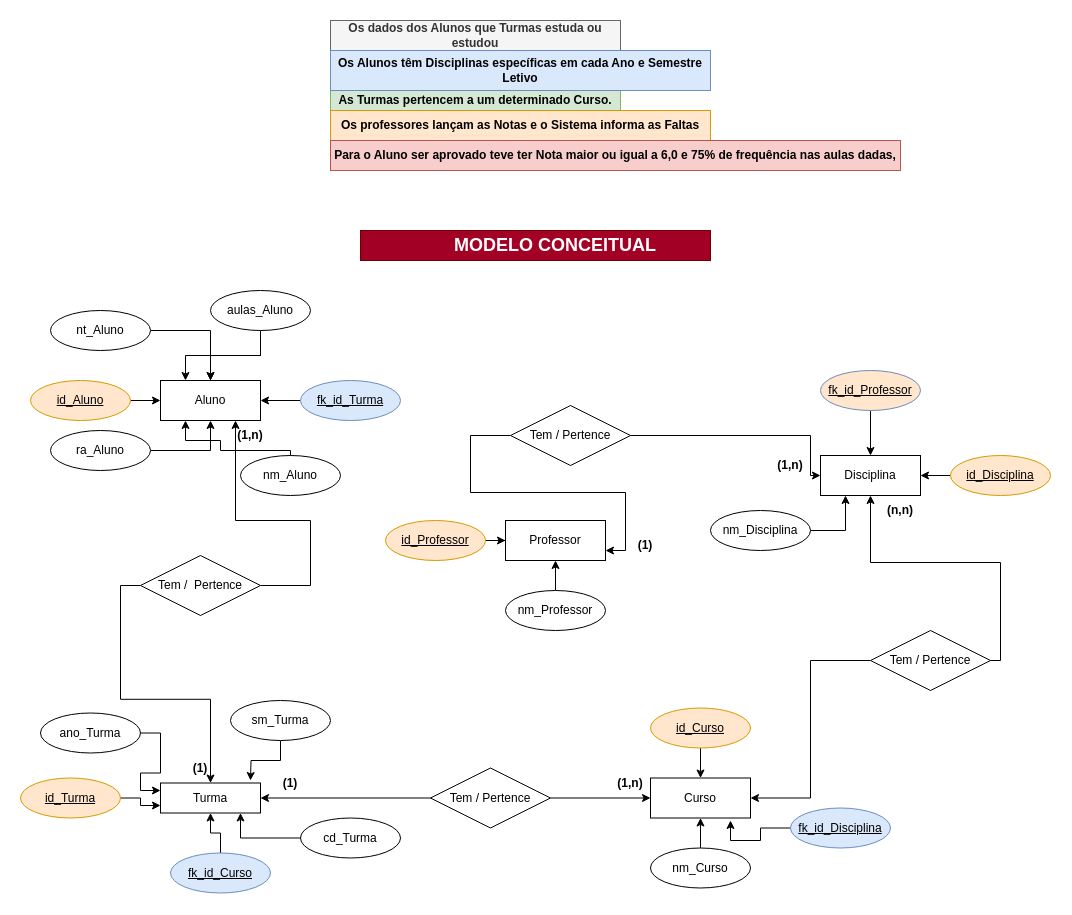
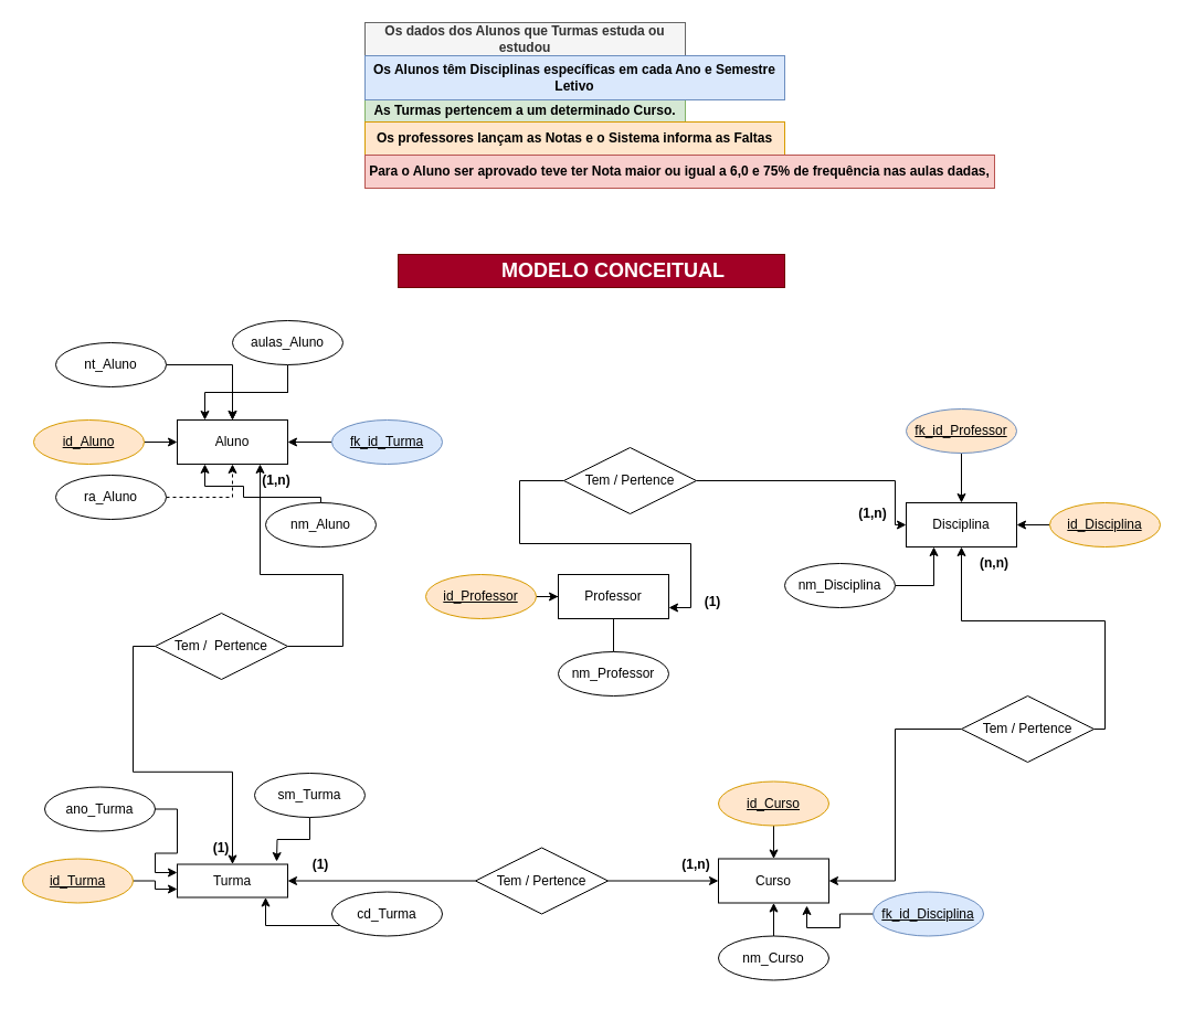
  <mxCell id="0" />
  <mxCell id="1" parent="0" />
  <mxCell id="2" value="Os dados dos Alunos que Turmas estuda ou estudou" style="text;html=1;align=center;verticalAlign=middle;whiteSpace=wrap;rounded=0;fontStyle=1;fillColor=#f5f5f5;fontColor=#333333;strokeColor=#666666;" parent="1" vertex="1"><mxGeometry x="330" y="20" width="290" height="30" as="geometry" /></mxCell>
  <mxCell id="3" value="As Turmas pertencem a um determinado Curso." style="text;html=1;strokeColor=#82b366;fillColor=#d5e8d4;align=center;verticalAlign=middle;whiteSpace=wrap;rounded=0;fontStyle=1" parent="1" vertex="1"><mxGeometry x="330" y="90" width="290" height="20" as="geometry" /></mxCell>
  <mxCell id="4" value="Os Alunos têm Disciplinas específicas em cada Ano e Semestre Letivo" style="text;html=1;strokeColor=#6c8ebf;fillColor=#dae8fc;align=center;verticalAlign=middle;whiteSpace=wrap;rounded=0;fontStyle=1;" parent="1" vertex="1"><mxGeometry x="330" y="50" width="380" height="40" as="geometry" /></mxCell>
  <mxCell id="5" value="Os professores lançam as Notas e o Sistema informa as Faltas" style="text;html=1;strokeColor=#d79b00;fillColor=#ffe6cc;align=center;verticalAlign=middle;whiteSpace=wrap;rounded=0;fontStyle=1" parent="1" vertex="1"><mxGeometry x="330" y="110" width="380" height="30" as="geometry" /></mxCell>
  <mxCell id="6" value="Para o Aluno ser aprovado teve ter Nota maior ou igual a 6,0 e 75% de frequência nas aulas dadas," style="text;html=1;strokeColor=#b85450;fillColor=#f8cecc;align=center;verticalAlign=middle;whiteSpace=wrap;rounded=0;fontStyle=1" parent="1" vertex="1"><mxGeometry x="330" y="140" width="570" height="30" as="geometry" /></mxCell>
  <mxCell id="7" value="Aluno" style="whiteSpace=wrap;html=1;align=center;" parent="1" vertex="1"><mxGeometry x="160" y="380" width="100" height="40" as="geometry" /></mxCell>
  <mxCell id="8" value="Turma" style="whiteSpace=wrap;html=1;align=center;" parent="1" vertex="1"><mxGeometry x="160" y="782.5" width="100" height="30" as="geometry" /></mxCell>
  <mxCell id="9" value="Professor" style="whiteSpace=wrap;html=1;align=center;" parent="1" vertex="1"><mxGeometry x="505" y="520" width="100" height="40" as="geometry" /></mxCell>
  <mxCell id="10" value="Curso" style="whiteSpace=wrap;html=1;align=center;" parent="1" vertex="1"><mxGeometry x="650" y="777.5" width="100" height="40" as="geometry" /></mxCell>
  <mxCell id="11" value="Disciplina" style="whiteSpace=wrap;html=1;align=center;" parent="1" vertex="1"><mxGeometry x="820" y="455" width="100" height="40" as="geometry" /></mxCell>
  <mxCell id="12" style="edgeStyle=orthogonalEdgeStyle;rounded=0;orthogonalLoop=1;jettySize=auto;html=1;entryX=0.25;entryY=1;entryDx=0;entryDy=0;" parent="1" source="13" target="7" edge="1"><mxGeometry relative="1" as="geometry"><Array as="points"><mxPoint x="290" y="450" /><mxPoint x="220" y="450" /><mxPoint x="220" y="440" /><mxPoint x="185" y="440" /></Array></mxGeometry></mxCell>
  <mxCell id="13" value="nm_Aluno" style="ellipse;whiteSpace=wrap;html=1;align=center;" parent="1" vertex="1"><mxGeometry x="240" y="455" width="100" height="40" as="geometry" /></mxCell>
- <mxCell id="14" style="edgeStyle=orthogonalEdgeStyle;rounded=0;orthogonalLoop=1;jettySize=auto;html=1;" parent="1" source="15" target="7" edge="1"><mxGeometry relative="1" as="geometry" /></mxCell>
+ <mxCell id="14" style="edgeStyle=orthogonalEdgeStyle;rounded=0;orthogonalLoop=1;jettySize=auto;html=1;dashed=1;" parent="1" source="15" target="7" edge="1"><mxGeometry relative="1" as="geometry" /></mxCell>
  <mxCell id="15" value="ra_Aluno" style="ellipse;whiteSpace=wrap;html=1;align=center;" parent="1" vertex="1"><mxGeometry x="50" y="430" width="100" height="40" as="geometry" /></mxCell>
  <mxCell id="16" style="edgeStyle=orthogonalEdgeStyle;rounded=0;orthogonalLoop=1;jettySize=auto;html=1;entryX=0.25;entryY=1;entryDx=0;entryDy=0;" parent="1" source="17" target="11" edge="1"><mxGeometry relative="1" as="geometry" /></mxCell>
  <mxCell id="17" value="nm_Disciplina" style="ellipse;whiteSpace=wrap;html=1;align=center;" parent="1" vertex="1"><mxGeometry x="710" y="510" width="100" height="40" as="geometry" /></mxCell>
  <mxCell id="18" style="edgeStyle=orthogonalEdgeStyle;rounded=0;orthogonalLoop=1;jettySize=auto;html=1;" parent="1" source="19" target="11" edge="1"><mxGeometry relative="1" as="geometry" /></mxCell>
  <mxCell id="19" value="&lt;u&gt;id_Disciplina&lt;/u&gt;" style="ellipse;whiteSpace=wrap;html=1;align=center;fillColor=#ffe6cc;strokeColor=#d79b00;" parent="1" vertex="1"><mxGeometry x="950" y="455" width="100" height="40" as="geometry" /></mxCell>
  <mxCell id="20" style="edgeStyle=orthogonalEdgeStyle;rounded=0;orthogonalLoop=1;jettySize=auto;html=1;" parent="1" source="21" target="8" edge="1"><mxGeometry relative="1" as="geometry"><Array as="points"><mxPoint x="240" y="838" /></Array></mxGeometry></mxCell>
- <mxCell id="21" value="cd_Turma" style="ellipse;whiteSpace=wrap;html=1;align=center;" parent="1" vertex="1"><mxGeometry x="300" y="817.5" width="100" height="40" as="geometry" /></mxCell>
+ <mxCell id="21" value="cd_Turma" style="ellipse;whiteSpace=wrap;html=1;align=center;" parent="1" vertex="1"><mxGeometry x="300" y="807.5" width="100" height="40" as="geometry" /></mxCell>
  <mxCell id="22" style="edgeStyle=orthogonalEdgeStyle;rounded=0;orthogonalLoop=1;jettySize=auto;html=1;" parent="1" source="23" target="10" edge="1"><mxGeometry relative="1" as="geometry" /></mxCell>
  <mxCell id="23" value="nm_Curso" style="ellipse;whiteSpace=wrap;html=1;align=center;" parent="1" vertex="1"><mxGeometry x="650" y="847.5" width="100" height="40" as="geometry" /></mxCell>
- <mxCell id="24" style="edgeStyle=orthogonalEdgeStyle;rounded=0;orthogonalLoop=1;jettySize=auto;html=1;" parent="1" source="25" target="9" edge="1"><mxGeometry relative="1" as="geometry" /></mxCell>
+ <mxCell id="24" style="edgeStyle=orthogonalEdgeStyle;rounded=0;orthogonalLoop=1;jettySize=auto;html=1;endArrow=none;" parent="1" source="25" target="9" edge="1"><mxGeometry relative="1" as="geometry" /></mxCell>
  <mxCell id="25" value="nm_Professor" style="ellipse;whiteSpace=wrap;html=1;align=center;" parent="1" vertex="1"><mxGeometry x="505" y="590" width="100" height="40" as="geometry" /></mxCell>
  <mxCell id="26" style="edgeStyle=orthogonalEdgeStyle;rounded=0;orthogonalLoop=1;jettySize=auto;html=1;" parent="1" source="27" target="9" edge="1"><mxGeometry relative="1" as="geometry" /></mxCell>
  <mxCell id="27" value="&lt;u&gt;id_Professor&lt;/u&gt;" style="ellipse;whiteSpace=wrap;html=1;align=center;fillColor=#ffe6cc;strokeColor=#d79b00;" parent="1" vertex="1"><mxGeometry x="385" y="520" width="100" height="40" as="geometry" /></mxCell>
  <mxCell id="28" style="edgeStyle=orthogonalEdgeStyle;rounded=0;orthogonalLoop=1;jettySize=auto;html=1;" parent="1" source="29" target="7" edge="1"><mxGeometry relative="1" as="geometry" /></mxCell>
  <mxCell id="29" value="nt_Aluno" style="ellipse;whiteSpace=wrap;html=1;align=center;" parent="1" vertex="1"><mxGeometry x="50" y="310" width="100" height="40" as="geometry" /></mxCell>
  <mxCell id="30" style="edgeStyle=orthogonalEdgeStyle;rounded=0;orthogonalLoop=1;jettySize=auto;html=1;" parent="1" source="32" target="7" edge="1"><mxGeometry relative="1" as="geometry" /></mxCell>
  <mxCell id="31" style="edgeStyle=orthogonalEdgeStyle;rounded=0;orthogonalLoop=1;jettySize=auto;html=1;entryX=0.25;entryY=0;entryDx=0;entryDy=0;" parent="1" source="32" target="7" edge="1"><mxGeometry relative="1" as="geometry" /></mxCell>
  <mxCell id="32" value="aulas_Aluno" style="ellipse;whiteSpace=wrap;html=1;align=center;" parent="1" vertex="1"><mxGeometry x="210" y="290" width="100" height="40" as="geometry" /></mxCell>
  <mxCell id="33" style="edgeStyle=orthogonalEdgeStyle;rounded=0;orthogonalLoop=1;jettySize=auto;html=1;" parent="1" source="34" target="7" edge="1"><mxGeometry relative="1" as="geometry" /></mxCell>
  <mxCell id="34" value="fk_id_Turma" style="ellipse;whiteSpace=wrap;html=1;align=center;fontStyle=4;fillColor=#dae8fc;strokeColor=#6c8ebf;" parent="1" vertex="1"><mxGeometry x="300" y="380" width="100" height="40" as="geometry" /></mxCell>
  <mxCell id="35" style="edgeStyle=orthogonalEdgeStyle;rounded=0;orthogonalLoop=1;jettySize=auto;html=1;" parent="1" source="36" edge="1"><mxGeometry relative="1" as="geometry"><mxPoint x="250" y="780" as="targetPoint" /></mxGeometry></mxCell>
  <mxCell id="36" value="sm_Turma" style="ellipse;whiteSpace=wrap;html=1;align=center;" parent="1" vertex="1"><mxGeometry x="230" y="700" width="100" height="40" as="geometry" /></mxCell>
- <mxCell id="37" style="edgeStyle=orthogonalEdgeStyle;rounded=0;orthogonalLoop=1;jettySize=auto;html=1;entryX=0.5;entryY=1;entryDx=0;entryDy=0;" parent="1" source="38" target="8" edge="1"><mxGeometry relative="1" as="geometry" /></mxCell>
- <mxCell id="38" value="fk_id_Curso" style="ellipse;whiteSpace=wrap;html=1;align=center;fontStyle=4;fillColor=#dae8fc;strokeColor=#6c8ebf;" parent="1" vertex="1"><mxGeometry x="170" y="852.5" width="100" height="40" as="geometry" /></mxCell>
  <mxCell id="39" style="edgeStyle=orthogonalEdgeStyle;rounded=0;orthogonalLoop=1;jettySize=auto;html=1;entryX=0;entryY=0.75;entryDx=0;entryDy=0;" parent="1" source="40" target="8" edge="1"><mxGeometry relative="1" as="geometry" /></mxCell>
  <mxCell id="40" value="id_Turma" style="ellipse;whiteSpace=wrap;html=1;align=center;fontStyle=4;fillColor=#ffe6cc;strokeColor=#d79b00;" parent="1" vertex="1"><mxGeometry x="20" y="777.5" width="100" height="40" as="geometry" /></mxCell>
  <mxCell id="41" style="edgeStyle=orthogonalEdgeStyle;rounded=0;orthogonalLoop=1;jettySize=auto;html=1;" parent="1" source="42" target="7" edge="1"><mxGeometry relative="1" as="geometry" /></mxCell>
  <mxCell id="42" value="id_Aluno" style="ellipse;whiteSpace=wrap;html=1;align=center;fontStyle=4;fillColor=#ffe6cc;strokeColor=#d79b00;" parent="1" vertex="1"><mxGeometry x="30" y="380" width="100" height="40" as="geometry" /></mxCell>
  <mxCell id="43" style="edgeStyle=orthogonalEdgeStyle;rounded=0;orthogonalLoop=1;jettySize=auto;html=1;entryX=0.5;entryY=0;entryDx=0;entryDy=0;" parent="1" source="44" target="10" edge="1"><mxGeometry relative="1" as="geometry" /></mxCell>
  <mxCell id="44" value="id_Curso" style="ellipse;whiteSpace=wrap;html=1;align=center;fontStyle=4;fillColor=#ffe6cc;strokeColor=#d79b00;" parent="1" vertex="1"><mxGeometry x="650" y="707.5" width="100" height="40" as="geometry" /></mxCell>
  <mxCell id="45" style="edgeStyle=orthogonalEdgeStyle;rounded=0;orthogonalLoop=1;jettySize=auto;html=1;" parent="1" source="46" edge="1"><mxGeometry relative="1" as="geometry"><mxPoint x="730" y="820" as="targetPoint" /><Array as="points"><mxPoint x="760" y="828" /><mxPoint x="760" y="840" /><mxPoint x="730" y="840" /></Array></mxGeometry></mxCell>
  <mxCell id="46" value="fk_id_Disciplina" style="ellipse;whiteSpace=wrap;html=1;align=center;fontStyle=4;fillColor=#dae8fc;strokeColor=#6c8ebf;" parent="1" vertex="1"><mxGeometry x="790" y="807.5" width="100" height="40" as="geometry" /></mxCell>
  <mxCell id="47" style="edgeStyle=orthogonalEdgeStyle;rounded=0;orthogonalLoop=1;jettySize=auto;html=1;" parent="1" source="48" target="11" edge="1"><mxGeometry relative="1" as="geometry" /></mxCell>
  <mxCell id="48" value="fk_id_Professor" style="ellipse;whiteSpace=wrap;html=1;align=center;fontStyle=4;fillColor=#ffe6cc;strokeColor=#6c8ebf;" parent="1" vertex="1"><mxGeometry x="820" y="370" width="100" height="40" as="geometry" /></mxCell>
  <mxCell id="49" style="edgeStyle=orthogonalEdgeStyle;rounded=0;orthogonalLoop=1;jettySize=auto;html=1;entryX=0.75;entryY=1;entryDx=0;entryDy=0;" parent="1" source="51" target="7" edge="1"><mxGeometry relative="1" as="geometry"><Array as="points"><mxPoint x="310" y="585" /><mxPoint x="310" y="520" /><mxPoint x="235" y="520" /></Array></mxGeometry></mxCell>
  <mxCell id="50" style="edgeStyle=orthogonalEdgeStyle;rounded=0;orthogonalLoop=1;jettySize=auto;html=1;exitX=0;exitY=0.5;exitDx=0;exitDy=0;entryX=0.5;entryY=0;entryDx=0;entryDy=0;" parent="1" source="51" target="8" edge="1"><mxGeometry relative="1" as="geometry" /></mxCell>
  <mxCell id="51" value="Tem /&amp;nbsp; Pertence" style="shape=rhombus;perimeter=rhombusPerimeter;whiteSpace=wrap;html=1;align=center;" parent="1" vertex="1"><mxGeometry x="140" y="555" width="120" height="60" as="geometry" /></mxCell>
  <mxCell id="52" value="(1,n)" style="text;html=1;strokeColor=none;fillColor=none;align=center;verticalAlign=middle;whiteSpace=wrap;rounded=0;fontStyle=1" parent="1" vertex="1"><mxGeometry x="220" y="420" width="60" height="30" as="geometry" /></mxCell>
  <mxCell id="53" value="(1)" style="text;html=1;strokeColor=none;fillColor=none;align=center;verticalAlign=middle;whiteSpace=wrap;rounded=0;fontStyle=1" parent="1" vertex="1"><mxGeometry x="170" y="752.5" width="60" height="30" as="geometry" /></mxCell>
  <mxCell id="54" style="edgeStyle=orthogonalEdgeStyle;rounded=0;orthogonalLoop=1;jettySize=auto;html=1;entryX=1;entryY=0.5;entryDx=0;entryDy=0;" parent="1" source="56" target="8" edge="1"><mxGeometry relative="1" as="geometry" /></mxCell>
  <mxCell id="55" style="edgeStyle=orthogonalEdgeStyle;rounded=0;orthogonalLoop=1;jettySize=auto;html=1;" parent="1" source="56" target="10" edge="1"><mxGeometry relative="1" as="geometry" /></mxCell>
  <mxCell id="56" value="Tem / Pertence" style="shape=rhombus;perimeter=rhombusPerimeter;whiteSpace=wrap;html=1;align=center;" parent="1" vertex="1"><mxGeometry x="430" y="767.5" width="120" height="60" as="geometry" /></mxCell>
  <mxCell id="57" value="(1,n)" style="text;html=1;strokeColor=none;fillColor=none;align=center;verticalAlign=middle;whiteSpace=wrap;rounded=0;fontStyle=1" parent="1" vertex="1"><mxGeometry x="600" y="767.5" width="60" height="30" as="geometry" /></mxCell>
  <mxCell id="58" value="(1)" style="text;html=1;strokeColor=none;fillColor=none;align=center;verticalAlign=middle;whiteSpace=wrap;rounded=0;fontStyle=1" parent="1" vertex="1"><mxGeometry x="260" y="767.5" width="60" height="30" as="geometry" /></mxCell>
  <mxCell id="59" style="edgeStyle=orthogonalEdgeStyle;rounded=0;orthogonalLoop=1;jettySize=auto;html=1;entryX=1;entryY=0.5;entryDx=0;entryDy=0;" parent="1" source="61" target="10" edge="1"><mxGeometry relative="1" as="geometry" /></mxCell>
  <mxCell id="60" style="edgeStyle=orthogonalEdgeStyle;rounded=0;orthogonalLoop=1;jettySize=auto;html=1;entryX=0.5;entryY=1;entryDx=0;entryDy=0;" parent="1" source="61" target="11" edge="1"><mxGeometry relative="1" as="geometry"><Array as="points"><mxPoint x="1000" y="660" /><mxPoint x="1000" y="562" /><mxPoint x="870" y="562" /></Array></mxGeometry></mxCell>
  <mxCell id="61" value="Tem / Pertence" style="shape=rhombus;perimeter=rhombusPerimeter;whiteSpace=wrap;html=1;align=center;" parent="1" vertex="1"><mxGeometry x="870" y="630" width="120" height="60" as="geometry" /></mxCell>
  <mxCell id="62" value="(n,n)" style="text;html=1;strokeColor=none;fillColor=none;align=center;verticalAlign=middle;whiteSpace=wrap;rounded=0;fontStyle=1" parent="1" vertex="1"><mxGeometry x="870" y="495" width="60" height="30" as="geometry" /></mxCell>
  <mxCell id="63" style="edgeStyle=orthogonalEdgeStyle;rounded=0;orthogonalLoop=1;jettySize=auto;html=1;" parent="1" source="65" target="11" edge="1"><mxGeometry relative="1" as="geometry"><mxPoint x="850" y="435" as="targetPoint" /><Array as="points"><mxPoint x="810" y="435" /><mxPoint x="810" y="475" /></Array></mxGeometry></mxCell>
  <mxCell id="64" style="edgeStyle=orthogonalEdgeStyle;rounded=0;orthogonalLoop=1;jettySize=auto;html=1;entryX=1;entryY=0.75;entryDx=0;entryDy=0;" parent="1" source="65" target="9" edge="1"><mxGeometry relative="1" as="geometry"><Array as="points"><mxPoint x="470" y="435" /><mxPoint x="470" y="492" /><mxPoint x="625" y="492" /><mxPoint x="625" y="550" /></Array></mxGeometry></mxCell>
  <mxCell id="65" value="Tem / Pertence" style="shape=rhombus;perimeter=rhombusPerimeter;whiteSpace=wrap;html=1;align=center;" parent="1" vertex="1"><mxGeometry x="510" y="405" width="120" height="60" as="geometry" /></mxCell>
  <mxCell id="66" value="(1,n)" style="text;html=1;strokeColor=none;fillColor=none;align=center;verticalAlign=middle;whiteSpace=wrap;rounded=0;fontStyle=1" parent="1" vertex="1"><mxGeometry x="760" y="450" width="60" height="30" as="geometry" /></mxCell>
  <mxCell id="67" value="(1)" style="text;html=1;strokeColor=none;fillColor=none;align=center;verticalAlign=middle;whiteSpace=wrap;rounded=0;fontStyle=1" parent="1" vertex="1"><mxGeometry x="615" y="530" width="60" height="30" as="geometry" /></mxCell>
  <mxCell id="68" style="edgeStyle=orthogonalEdgeStyle;rounded=0;orthogonalLoop=1;jettySize=auto;html=1;entryX=0;entryY=0.25;entryDx=0;entryDy=0;" parent="1" source="69" target="8" edge="1"><mxGeometry relative="1" as="geometry" /></mxCell>
  <mxCell id="69" value="ano_Turma" style="ellipse;whiteSpace=wrap;html=1;align=center;" parent="1" vertex="1"><mxGeometry x="40" y="712.5" width="100" height="40" as="geometry" /></mxCell>
  <mxCell id="70" value="&lt;blockquote style=&quot;margin: 0px 0px 0px 40px; border: none; padding: 0px; font-size: 18px;&quot;&gt;MODELO CONCEITUAL&lt;/blockquote&gt;" style="text;html=1;strokeColor=#6F0000;fillColor=#a20025;align=center;verticalAlign=middle;whiteSpace=wrap;rounded=0;fontColor=#ffffff;fontStyle=1;fontSize=18;" vertex="1" parent="1"><mxGeometry x="360" y="230" width="350" height="30" as="geometry" /></mxCell>
